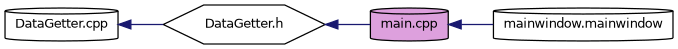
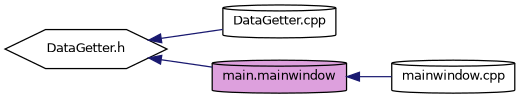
  digraph {
    rankdir=LR
    node [color=black fillcolor=white fontname=Helvetica fontsize=10 shape=cylinder style=filled]
    edge [color=midnightblue dir=back fontname=Helvetica fontsize=10 labelfontname=Helvetica labelfontsize=10 style=solid]
    n1 [fontcolor=black height=0.2 label="DataGetter.h" shape=hexagon width=0.4]
    n2 [height=0.2 label="DataGetter.cpp" width=0.4]
-   n3 [fillcolor=plum height=0.2 label="main.cpp" width=0.4]
-   n4 [height=0.2 label="mainwindow.mainwindow" width=0.4]
-   n2 -> n1
+   n3 [fillcolor=plum height=0.2 label="main.mainwindow" width=0.4]
+   n4 [height=0.2 label="mainwindow.cpp" width=0.4]
+   n1 -> n2
    n1 -> n3
    n3 -> n4
  }
